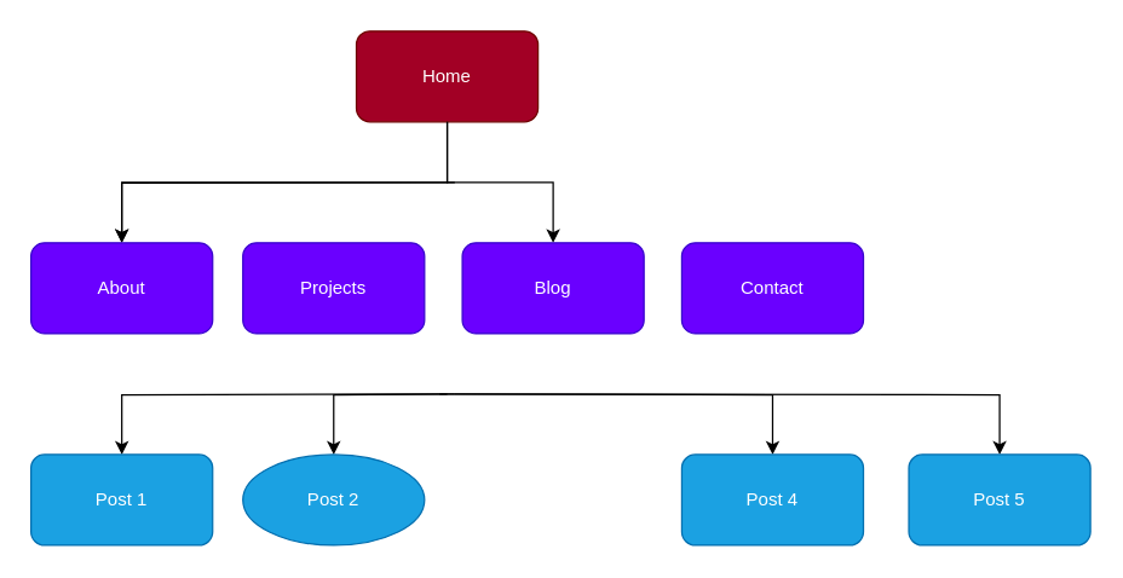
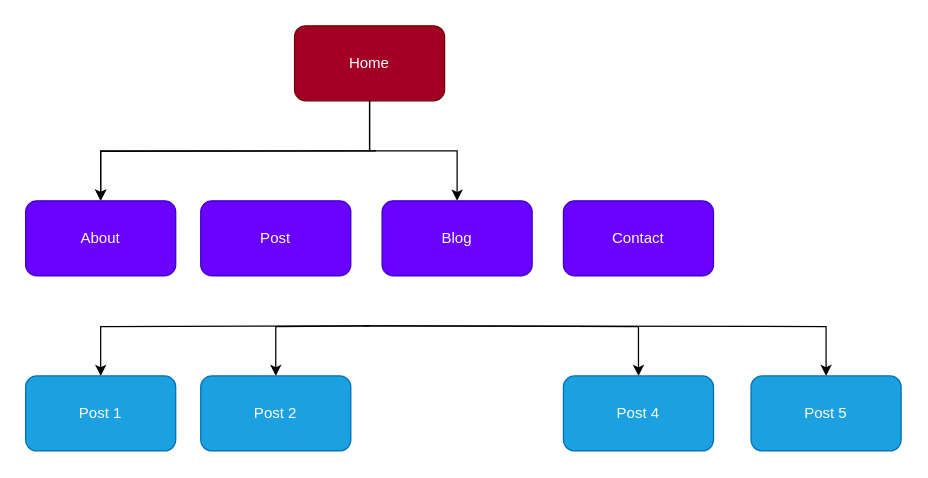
  <mxCell id="0" />
  <mxCell id="1" parent="0" />
  <mxCell id="2" value="" style="edgeStyle=orthogonalEdgeStyle;rounded=0;orthogonalLoop=1;jettySize=auto;html=1;" parent="1" source="3" target="4" edge="1"><mxGeometry relative="1" as="geometry" /></mxCell>
  <mxCell id="3" value="Home" style="rounded=1;whiteSpace=wrap;html=1;fillColor=#a20025;strokeColor=#6F0000;fontColor=#ffffff;" parent="1" vertex="1"><mxGeometry x="235" y="20" width="120" height="60" as="geometry" /></mxCell>
  <mxCell id="4" value="Blog" style="rounded=1;whiteSpace=wrap;html=1;fillColor=#6a00ff;strokeColor=#3700CC;fontColor=#ffffff;" parent="1" vertex="1"><mxGeometry x="305" y="160" width="120" height="60" as="geometry" /></mxCell>
  <mxCell id="5" value="Contact" style="rounded=1;whiteSpace=wrap;html=1;fillColor=#6a00ff;strokeColor=#3700CC;fontColor=#ffffff;" parent="1" vertex="1"><mxGeometry x="450" y="160" width="120" height="60" as="geometry" /></mxCell>
  <mxCell id="6" value="" style="edgeStyle=orthogonalEdgeStyle;rounded=0;orthogonalLoop=1;jettySize=auto;html=1;" edge="1" parent="1" target="17"><mxGeometry relative="1" as="geometry"><mxPoint x="300" y="120" as="sourcePoint" /></mxGeometry></mxCell>
- <mxCell id="7" value="Projects" style="rounded=1;whiteSpace=wrap;html=1;fillColor=#6a00ff;strokeColor=#3700CC;fontColor=#ffffff;" parent="1" vertex="1"><mxGeometry x="160" y="160" width="120" height="60" as="geometry" /></mxCell>
+ <mxCell id="7" value="Post" style="rounded=1;whiteSpace=wrap;html=1;fillColor=#6a00ff;strokeColor=#3700CC;fontColor=#ffffff;" parent="1" vertex="1"><mxGeometry x="160" y="160" width="120" height="60" as="geometry" /></mxCell>
  <mxCell id="8" value="" style="edgeStyle=orthogonalEdgeStyle;rounded=0;orthogonalLoop=1;jettySize=auto;html=1;exitX=0.5;exitY=1;exitDx=0;exitDy=0;" parent="1" source="3" target="17" edge="1"><mxGeometry relative="1" as="geometry"><mxPoint x="305" y="90" as="sourcePoint" /><mxPoint x="305" y="170" as="targetPoint" /></mxGeometry></mxCell>
  <mxCell id="9" value="" style="edgeStyle=orthogonalEdgeStyle;rounded=0;orthogonalLoop=1;jettySize=auto;html=1;" parent="1" target="12" edge="1"><mxGeometry relative="1" as="geometry"><mxPoint x="295" y="260" as="sourcePoint" /></mxGeometry></mxCell>
  <mxCell id="10" value="" style="edgeStyle=orthogonalEdgeStyle;rounded=0;orthogonalLoop=1;jettySize=auto;html=1;" parent="1" target="15" edge="1"><mxGeometry relative="1" as="geometry"><mxPoint x="300" y="260" as="sourcePoint" /></mxGeometry></mxCell>
  <mxCell id="11" value="" style="edgeStyle=orthogonalEdgeStyle;rounded=0;orthogonalLoop=1;jettySize=auto;html=1;" parent="1" target="13" edge="1"><mxGeometry relative="1" as="geometry"><mxPoint x="300" y="260" as="sourcePoint" /></mxGeometry></mxCell>
- <mxCell id="12" value="Post 2" style="ellipse;whiteSpace=wrap;html=1;fillColor=#1ba1e2;strokeColor=#006EAF;fontColor=#ffffff;" parent="1" vertex="1"><mxGeometry x="160" y="300" width="120" height="60" as="geometry" /></mxCell>
+ <mxCell id="12" value="Post 2" style="whiteSpace=wrap;html=1;rounded=1;fillColor=#1ba1e2;strokeColor=#006EAF;fontColor=#ffffff;" parent="1" vertex="1"><mxGeometry x="160" y="300" width="120" height="60" as="geometry" /></mxCell>
  <mxCell id="13" value="Post 1" style="whiteSpace=wrap;html=1;rounded=1;fillColor=#1ba1e2;strokeColor=#006EAF;fontColor=#ffffff;" parent="1" vertex="1"><mxGeometry x="20" y="300" width="120" height="60" as="geometry" /></mxCell>
  <mxCell id="14" value="" style="edgeStyle=orthogonalEdgeStyle;rounded=0;orthogonalLoop=1;jettySize=auto;html=1;" parent="1" target="16" edge="1"><mxGeometry relative="1" as="geometry"><mxPoint x="290" y="260" as="sourcePoint" /></mxGeometry></mxCell>
  <mxCell id="15" value="Post 4" style="whiteSpace=wrap;html=1;rounded=1;fillColor=#1ba1e2;strokeColor=#006EAF;fontColor=#ffffff;" parent="1" vertex="1"><mxGeometry x="450" y="300" width="120" height="60" as="geometry" /></mxCell>
  <mxCell id="16" value="Post 5" style="whiteSpace=wrap;html=1;rounded=1;fillColor=#1ba1e2;strokeColor=#006EAF;fontColor=#ffffff;" parent="1" vertex="1"><mxGeometry x="600" y="300" width="120" height="60" as="geometry" /></mxCell>
  <mxCell id="17" value="About" style="whiteSpace=wrap;html=1;rounded=1;fontColor=#ffffff;strokeColor=#3700CC;fillColor=#6a00ff;" vertex="1" parent="1"><mxGeometry x="20" y="160" width="120" height="60" as="geometry" /></mxCell>
